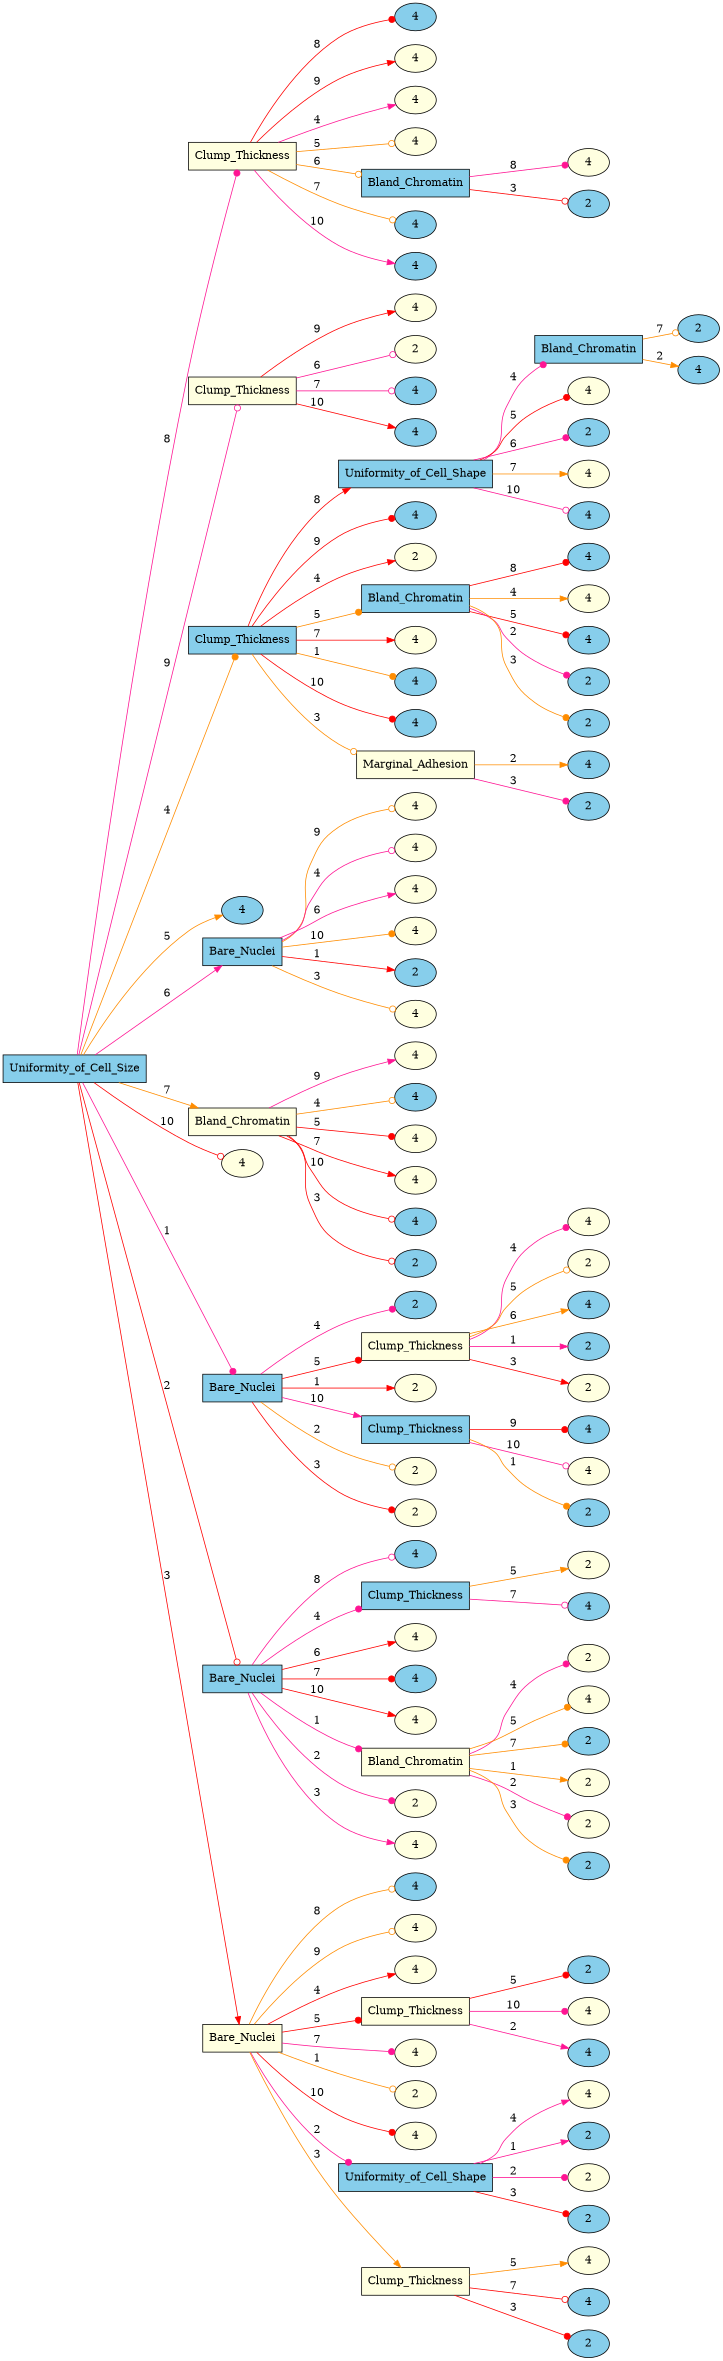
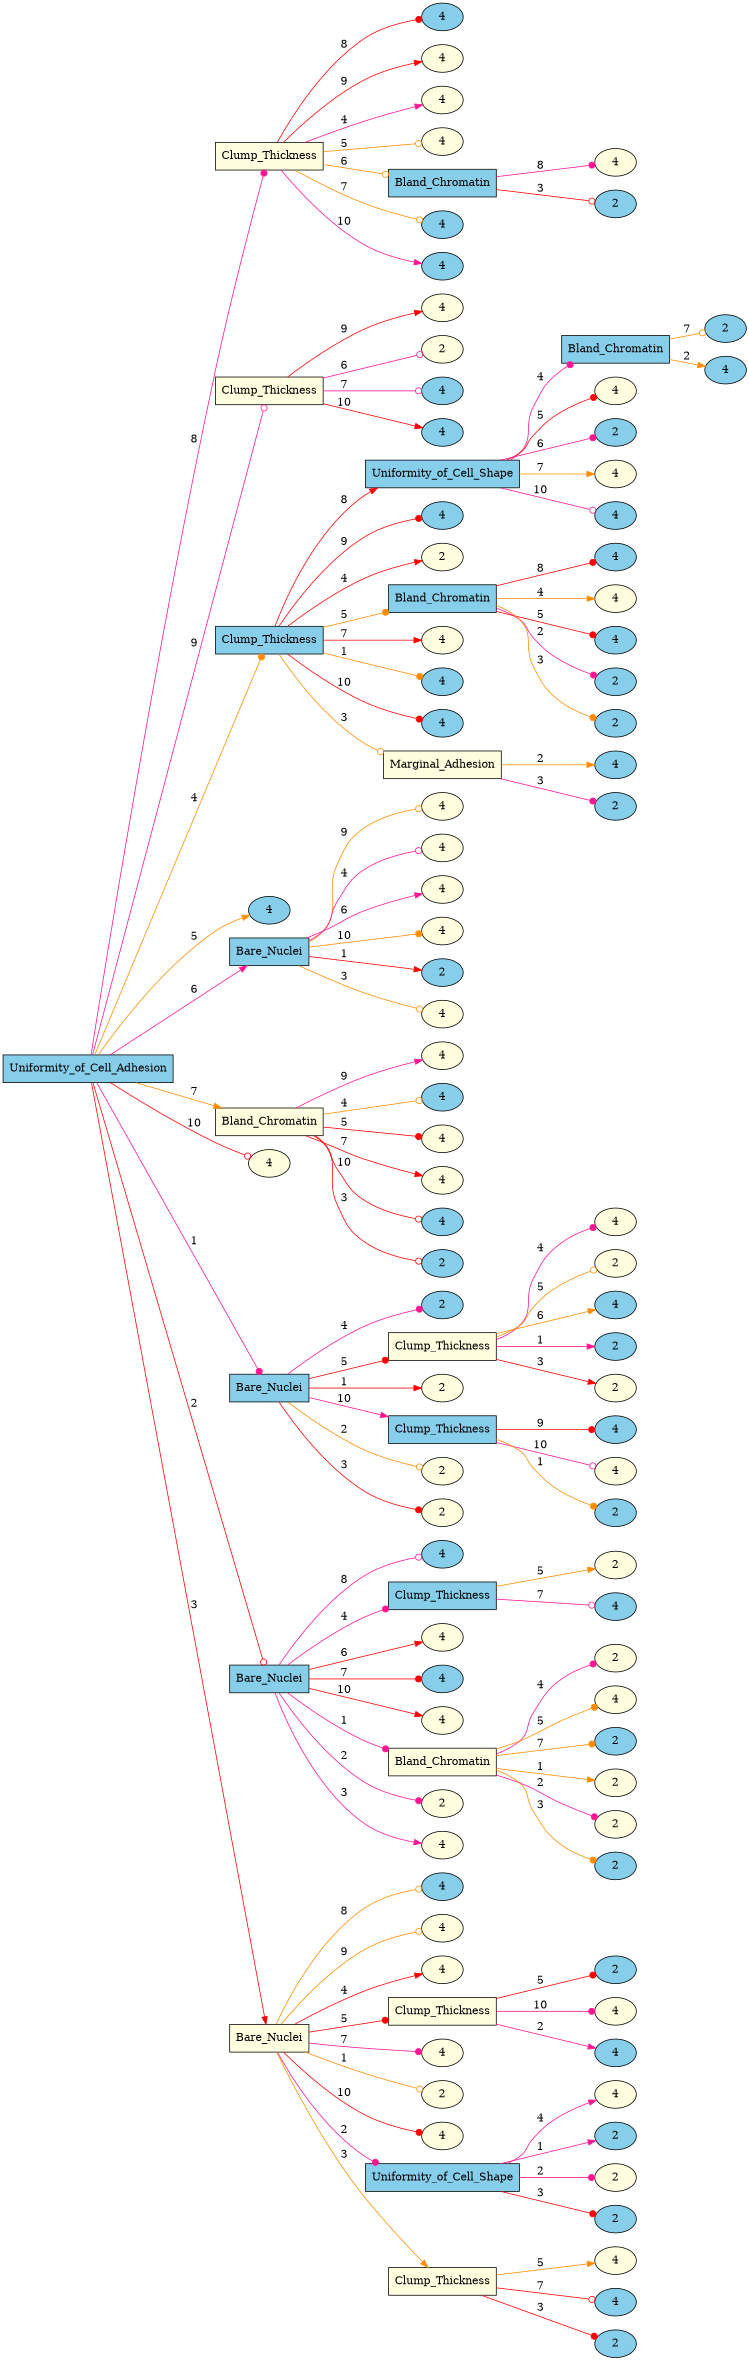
  digraph {
    rankdir=LR
    node [shape=ellipse style=filled fillcolor=lightyellow]
    edge [color=deeppink arrowhead=dot]
-   n1 [label=Uniformity_of_Cell_Size shape=box fillcolor=skyblue]
+   n1 [label=Uniformity_of_Cell_Adhesion shape=box fillcolor=skyblue]
    n2 [label=Clump_Thickness shape=box]
    n3 [label=Clump_Thickness shape=box]
    n4 [label=Clump_Thickness shape=box fillcolor=skyblue]
    n5 [label=4 fillcolor=skyblue]
    n6 [label=Bare_Nuclei shape=box fillcolor=skyblue]
    n7 [label=Bland_Chromatin shape=box]
    n8 [label=4]
    n9 [label=Bare_Nuclei shape=box fillcolor=skyblue]
    n10 [label=Bare_Nuclei shape=box fillcolor=skyblue]
    n11 [label=Bare_Nuclei shape=box]
    n12 [label=4 fillcolor=skyblue]
    n13 [label=4]
    n14 [label=4]
    n15 [label=4]
    n16 [label=Bland_Chromatin shape=box fillcolor=skyblue]
    n17 [label=4 fillcolor=skyblue]
    n18 [label=4 fillcolor=skyblue]
    n19 [label=4]
    n20 [label=2 fillcolor=skyblue]
    n21 [label=4]
    n22 [label=2]
    n23 [label=4 fillcolor=skyblue]
    n24 [label=4 fillcolor=skyblue]
    n25 [label=Uniformity_of_Cell_Shape shape=box fillcolor=skyblue]
    n26 [label=4 fillcolor=skyblue]
    n27 [label=2]
    n28 [label=Bland_Chromatin shape=box fillcolor=skyblue]
    n29 [label=4]
    n30 [label=4 fillcolor=skyblue]
    n31 [label=4 fillcolor=skyblue]
    n32 [label=Marginal_Adhesion shape=box]
    n33 [label=Bland_Chromatin shape=box fillcolor=skyblue]
    n34 [label=4]
    n35 [label=2 fillcolor=skyblue]
    n36 [label=4]
    n37 [label=4 fillcolor=skyblue]
    n38 [label=2 fillcolor=skyblue]
    n39 [label=4 fillcolor=skyblue]
    n40 [label=4 fillcolor=skyblue]
    n41 [label=4]
    n42 [label=4 fillcolor=skyblue]
    n43 [label=2 fillcolor=skyblue]
    n44 [label=2 fillcolor=skyblue]
    n45 [label=4 fillcolor=skyblue]
    n46 [label=2 fillcolor=skyblue]
    n47 [label=4]
    n48 [label=4]
    n49 [label=4]
    n50 [label=4]
    n51 [label=2 fillcolor=skyblue]
    n52 [label=4]
    n53 [label=4]
    n54 [label=4 fillcolor=skyblue]
    n55 [label=4]
    n56 [label=4]
    n57 [label=4 fillcolor=skyblue]
    n58 [label=2 fillcolor=skyblue]
    n59 [label=2 fillcolor=skyblue]
    n60 [label=Clump_Thickness shape=box]
    n61 [label=2]
    n62 [label=Clump_Thickness shape=box fillcolor=skyblue]
    n63 [label=2]
    n64 [label=2]
    n65 [label=4]
    n66 [label=2]
    n67 [label=4 fillcolor=skyblue]
    n68 [label=2 fillcolor=skyblue]
    n69 [label=2]
    n70 [label=4 fillcolor=skyblue]
    n71 [label=4]
    n72 [label=2 fillcolor=skyblue]
    n73 [label=4 fillcolor=skyblue]
    n74 [label=Clump_Thickness shape=box fillcolor=skyblue]
    n75 [label=4]
    n76 [label=4 fillcolor=skyblue]
    n77 [label=4]
    n78 [label=Bland_Chromatin shape=box]
    n79 [label=2]
    n80 [label=4]
    n81 [label=2]
    n82 [label=4 fillcolor=skyblue]
    n83 [label=2]
    n84 [label=4]
    n85 [label=2 fillcolor=skyblue]
    n86 [label=2]
    n87 [label=2]
    n88 [label=2 fillcolor=skyblue]
    n89 [label=4 fillcolor=skyblue]
    n90 [label=4]
    n91 [label=4]
    n92 [label=Clump_Thickness shape=box]
    n93 [label=4]
    n94 [label=2]
    n95 [label=4]
    n96 [label=Uniformity_of_Cell_Shape shape=box fillcolor=skyblue]
    n97 [label=Clump_Thickness shape=box]
    n98 [label=2 fillcolor=skyblue]
    n99 [label=4]
    n100 [label=4 fillcolor=skyblue]
    n101 [label=4]
    n102 [label=2 fillcolor=skyblue]
    n103 [label=2]
    n104 [label=2 fillcolor=skyblue]
    n105 [label=4]
    n106 [label=4 fillcolor=skyblue]
    n107 [label=2 fillcolor=skyblue]
    n1 -> n2 [label=8]
    n1 -> n3 [label=9 arrowhead=odot]
    n1 -> n4 [label=4 color=darkorange]
    n1 -> n5 [label=5 color=darkorange arrowhead=normal]
    n1 -> n6 [label=6 arrowhead=normal]
    n1 -> n7 [label=7 color=darkorange arrowhead=normal]
    n1 -> n8 [label=10 color=red arrowhead=odot]
    n1 -> n9 [label=1]
    n1 -> n10 [label=2 color=red arrowhead=odot]
    n1 -> n11 [label=3 color=red arrowhead=normal]
    n2 -> n12 [label=8 color=red]
    n2 -> n13 [label=9 color=red arrowhead=normal]
    n2 -> n14 [label=4 arrowhead=normal]
    n2 -> n15 [label=5 color=darkorange arrowhead=odot]
    n2 -> n16 [label=6 color=darkorange arrowhead=odot]
    n2 -> n17 [label=7 color=darkorange arrowhead=odot]
    n2 -> n18 [label=10 arrowhead=normal]
    n3 -> n21 [label=9 color=red arrowhead=normal]
    n3 -> n22 [label=6 arrowhead=odot]
    n3 -> n23 [label=7 arrowhead=odot]
    n3 -> n24 [label=10 color=red arrowhead=normal]
    n4 -> n25 [label=8 color=red arrowhead=normal]
    n4 -> n26 [label=9 color=red]
    n4 -> n27 [label=4 color=red arrowhead=normal]
    n4 -> n28 [label=5 color=darkorange]
    n4 -> n29 [label=7 color=red arrowhead=normal]
    n4 -> n30 [label=1 color=darkorange]
    n4 -> n31 [label=10 color=red]
    n4 -> n32 [label=3 color=darkorange arrowhead=odot]
    n6 -> n47 [label=9 color=darkorange arrowhead=odot]
    n6 -> n48 [label=4 arrowhead=odot]
    n6 -> n49 [label=6 arrowhead=normal]
    n6 -> n50 [label=10 color=darkorange]
    n6 -> n51 [label=1 color=red arrowhead=normal]
    n6 -> n52 [label=3 color=darkorange arrowhead=odot]
    n7 -> n53 [label=9 arrowhead=normal]
    n7 -> n54 [label=4 color=darkorange arrowhead=odot]
    n7 -> n55 [label=5 color=red]
    n7 -> n56 [label=7 color=red arrowhead=normal]
    n7 -> n57 [label=10 color=red arrowhead=odot]
    n7 -> n58 [label=3 color=red arrowhead=odot]
    n9 -> n59 [label=4]
    n9 -> n60 [label=5 color=red]
    n9 -> n61 [label=1 color=red arrowhead=normal]
    n9 -> n62 [label=10 arrowhead=normal]
    n9 -> n63 [label=2 color=darkorange arrowhead=odot]
    n9 -> n64 [label=3 color=red]
    n10 -> n73 [label=8 arrowhead=odot]
    n10 -> n74 [label=4]
    n10 -> n75 [label=6 color=red arrowhead=normal]
    n10 -> n76 [label=7 color=red]
    n10 -> n77 [label=10 color=red arrowhead=normal]
    n10 -> n78 [label=1]
    n10 -> n79 [label=2]
    n10 -> n80 [label=3 arrowhead=normal]
    n11 -> n89 [label=8 color=darkorange arrowhead=odot]
    n11 -> n90 [label=9 color=darkorange arrowhead=odot]
    n11 -> n91 [label=4 color=red arrowhead=normal]
    n11 -> n92 [label=5 color=red]
    n11 -> n93 [label=7]
    n11 -> n94 [label=1 color=darkorange arrowhead=odot]
    n11 -> n95 [label=10 color=red]
    n11 -> n96 [label=2]
    n11 -> n97 [label=3 color=darkorange arrowhead=normal]
    n16 -> n19 [label=8]
    n16 -> n20 [label=3 color=red arrowhead=odot]
    n25 -> n33 [label=4]
    n25 -> n34 [label=5 color=red]
    n25 -> n35 [label=6]
    n25 -> n36 [label=7 color=darkorange arrowhead=normal]
    n25 -> n37 [label=10 arrowhead=odot]
    n28 -> n40 [label=8 color=red]
    n28 -> n41 [label=4 color=darkorange arrowhead=normal]
    n28 -> n42 [label=5 color=red]
    n28 -> n43 [label=2]
    n28 -> n44 [label=3 color=darkorange]
    n32 -> n45 [label=2 color=darkorange arrowhead=normal]
    n32 -> n46 [label=3]
    n33 -> n38 [label=7 color=darkorange arrowhead=odot]
    n33 -> n39 [label=2 color=darkorange arrowhead=normal]
    n60 -> n65 [label=4]
    n60 -> n66 [label=5 color=darkorange arrowhead=odot]
    n60 -> n67 [label=6 color=darkorange arrowhead=normal]
    n60 -> n68 [label=1 arrowhead=normal]
    n60 -> n69 [label=3 color=red arrowhead=normal]
    n62 -> n70 [label=9 color=red]
    n62 -> n71 [label=10 arrowhead=odot]
    n62 -> n72 [label=1 color=darkorange]
    n74 -> n81 [label=5 color=darkorange arrowhead=normal]
    n74 -> n82 [label=7 arrowhead=odot]
    n78 -> n83 [label=4]
    n78 -> n84 [label=5 color=darkorange]
    n78 -> n85 [label=7 color=darkorange]
    n78 -> n86 [label=1 color=darkorange arrowhead=normal]
    n78 -> n87 [label=2]
    n78 -> n88 [label=3 color=darkorange]
    n92 -> n98 [label=5 color=red]
    n92 -> n99 [label=10]
    n92 -> n100 [label=2 arrowhead=normal]
    n96 -> n101 [label=4 arrowhead=normal]
    n96 -> n102 [label=1 arrowhead=normal]
    n96 -> n103 [label=2]
    n96 -> n104 [label=3 color=red]
    n97 -> n105 [label=5 color=darkorange arrowhead=normal]
    n97 -> n106 [label=7 color=red arrowhead=odot]
    n97 -> n107 [label=3 color=red]
  }
